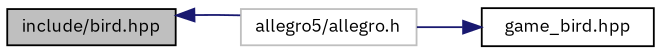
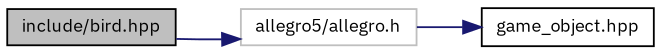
  digraph {
    fontname="IBM Plex Sans"
    rankdir=LR
    node [color=black fillcolor=white fontname="IBM Plex Sans" fontsize=10 shape=record style=filled]
    edge [color=midnightblue fontname="IBM Plex Sans" fontsize=10 labelfontname=Helvetica labelfontsize=10 style=solid]
    n1 [fillcolor=grey75 fontcolor=black height=0.2 label="include/bird.hpp" width=0.4]
    n2 [color=grey75 height=0.2 label="allegro5/allegro.h" width=0.4]
-   n3 [height=0.2 label="game_bird.hpp" width=0.4]
-   n2 -> n1
+   n3 [height=0.2 label="game_object.hpp" width=0.4]
+   n1 -> n2
    n2 -> n3
  }
